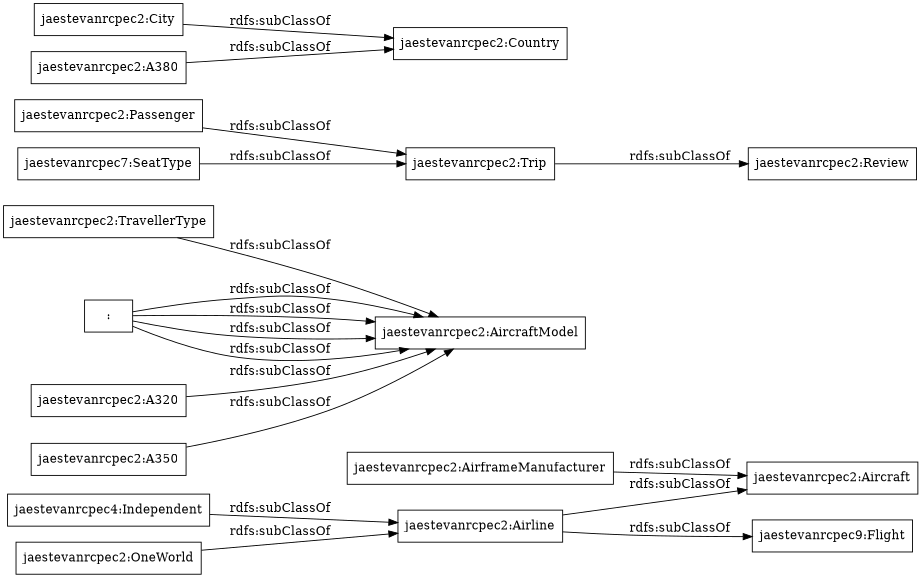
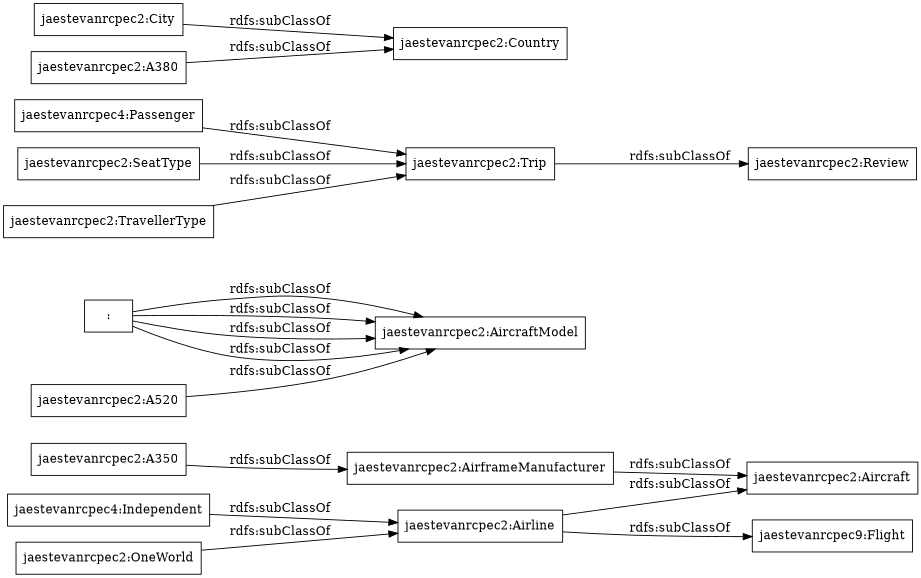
  digraph {
    rankdir=LR
    node [color=black shape=rectangle]
    "jaestevanrcpec2:TravellerType"
    "jaestevanrcpec2:Trip"
    "jaestevanrcpec2:Review"
    "jaestevanrcpec2:City"
    "jaestevanrcpec2:Country"
    ":"
    "jaestevanrcpec2:AircraftModel"
-   "jaestevanrcpec2:SeatType" [label="jaestevanrcpec7:SeatType"]
+   "jaestevanrcpec2:SeatType"
    "jaestevanrcpec2:AirframeManufacturer"
    "jaestevanrcpec2:Aircraft"
    n11 [label="jaestevanrcpec4:Independent"]
    "jaestevanrcpec2:Airline"
    n13 [label="jaestevanrcpec9:Flight"]
    "jaestevanrcpec2:A350"
    "jaestevanrcpec2:OneWorld"
    "jaestevanrcpec2:A380"
-   "jaestevanrcpec2:A320"
-   "jaestevanrcpec2:Passenger"
-   "jaestevanrcpec2:TravellerType" -> "jaestevanrcpec2:AircraftModel" [label="rdfs:subClassOf"]
+   "jaestevanrcpec2:A320" [label="jaestevanrcpec2:A520"]
+   "jaestevanrcpec2:Passenger" [label="jaestevanrcpec4:Passenger"]
+   "jaestevanrcpec2:TravellerType" -> "jaestevanrcpec2:Trip" [label="rdfs:subClassOf"]
    "jaestevanrcpec2:Trip" -> "jaestevanrcpec2:Review" [label="rdfs:subClassOf"]
    "jaestevanrcpec2:City" -> "jaestevanrcpec2:Country" [label="rdfs:subClassOf"]
    ":" -> "jaestevanrcpec2:AircraftModel" [label="rdfs:subClassOf"]
    ":" -> "jaestevanrcpec2:AircraftModel" [label="rdfs:subClassOf"]
    ":" -> "jaestevanrcpec2:AircraftModel" [label="rdfs:subClassOf"]
    ":" -> "jaestevanrcpec2:AircraftModel" [label="rdfs:subClassOf"]
    "jaestevanrcpec2:SeatType" -> "jaestevanrcpec2:Trip" [label="rdfs:subClassOf"]
    "jaestevanrcpec2:AirframeManufacturer" -> "jaestevanrcpec2:Aircraft" [label="rdfs:subClassOf"]
    n11 -> "jaestevanrcpec2:Airline" [label="rdfs:subClassOf"]
    "jaestevanrcpec2:Airline" -> "jaestevanrcpec2:Aircraft" [label="rdfs:subClassOf"]
    "jaestevanrcpec2:Airline" -> n13 [label="rdfs:subClassOf"]
-   "jaestevanrcpec2:A350" -> "jaestevanrcpec2:AircraftModel" [label="rdfs:subClassOf"]
+   "jaestevanrcpec2:A350" -> "jaestevanrcpec2:AirframeManufacturer" [label="rdfs:subClassOf"]
    "jaestevanrcpec2:OneWorld" -> "jaestevanrcpec2:Airline" [label="rdfs:subClassOf"]
    "jaestevanrcpec2:A380" -> "jaestevanrcpec2:Country" [label="rdfs:subClassOf"]
    "jaestevanrcpec2:A320" -> "jaestevanrcpec2:AircraftModel" [label="rdfs:subClassOf"]
    "jaestevanrcpec2:Passenger" -> "jaestevanrcpec2:Trip" [label="rdfs:subClassOf"]
  }
